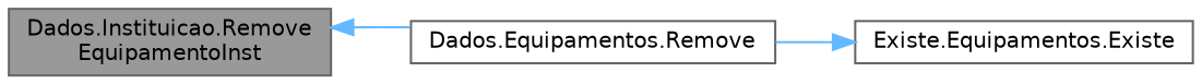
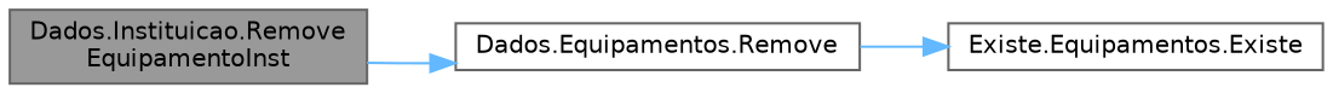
  digraph {
    rankdir=LR
    node [color=grey40 fillcolor=white fontname=Helvetica fontsize=10 shape=box style=filled]
    edge [color=steelblue1 fontname=Helvetica fontsize=10 labelfontname=Helvetica labelfontsize=10 style=solid]
    n1 [color=gray40 fillcolor=grey60 fontcolor=black height=0.2 label="Dados.Instituicao.Remove\lEquipamentoInst" width=0.4]
    n2 [height=0.2 label="Dados.Equipamentos.Remove" width=0.4]
    n3 [height=0.2 label="Existe.Equipamentos.Existe" width=0.4]
-   n2 -> n1
+   n1 -> n2
    n2 -> n3
  }
